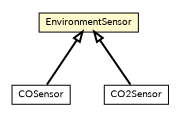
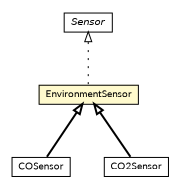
  digraph {
    fontname=Lato
    nodesep=0.25
    ranksep=0.5
    node [fontcolor=black fontname=Lato fontsize=10.0 shape=plaintext]
    edge [arrowtail=empty dir=back fontname=Lato fontsize=10 headport=p labelfontname=Helvetica labelfontsize=10 style=bold tailport=p]
    n1 [label=<<table title="org.universAAL.ontology.device.COSensor" border="0" cellborder="1" cellspacing="0" cellpadding="2" port="p" href="./COSensor.html"> 		<tr><td><table border="0" cellspacing="0" cellpadding="1"> <tr><td align="center" balign="center"> COSensor </td></tr> 		</table></td></tr> 		</table>>]
    n2 [label=<<table title="org.universAAL.ontology.device.EnvironmentSensor" border="0" cellborder="1" cellspacing="0" cellpadding="2" port="p" bgcolor="lemonChiffon" href="./EnvironmentSensor.html"> 		<tr><td><table border="0" cellspacing="0" cellpadding="1"> <tr><td align="center" balign="center"> EnvironmentSensor </td></tr> 		</table></td></tr> 		</table>>]
    n3 [label=<<table title="org.universAAL.ontology.device.CO2Sensor" border="0" cellborder="1" cellspacing="0" cellpadding="2" port="p" href="./CO2Sensor.html"> 		<tr><td><table border="0" cellspacing="0" cellpadding="1"> <tr><td align="center" balign="center"> CO2Sensor </td></tr> 		</table></td></tr> 		</table>>]
+   n4 [label=<<table title="org.universAAL.ontology.device.Sensor" border="0" cellborder="1" cellspacing="0" cellpadding="2" port="p" href="./Sensor.html"> 		<tr><td><table border="0" cellspacing="0" cellpadding="1"> <tr><td align="center" balign="center"><font face="Helvetica-Oblique"> Sensor </font></td></tr> 		</table></td></tr> 		</table>>]
    n2 -> n1
    n2 -> n3
+   n4 -> n2 [style=dotted]
  }
